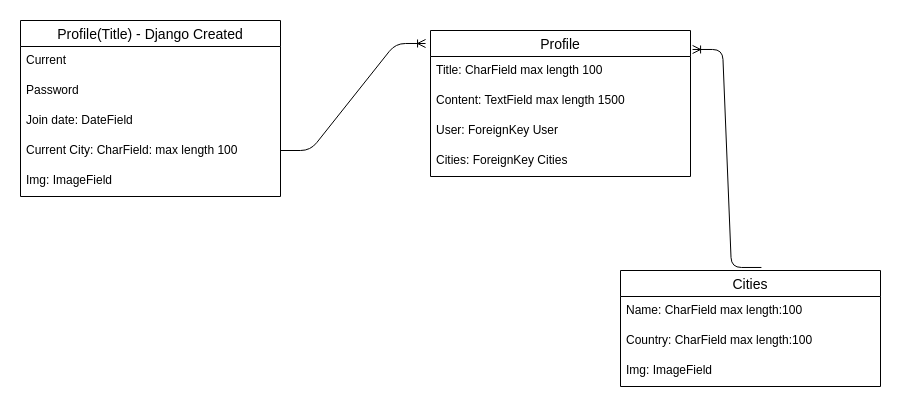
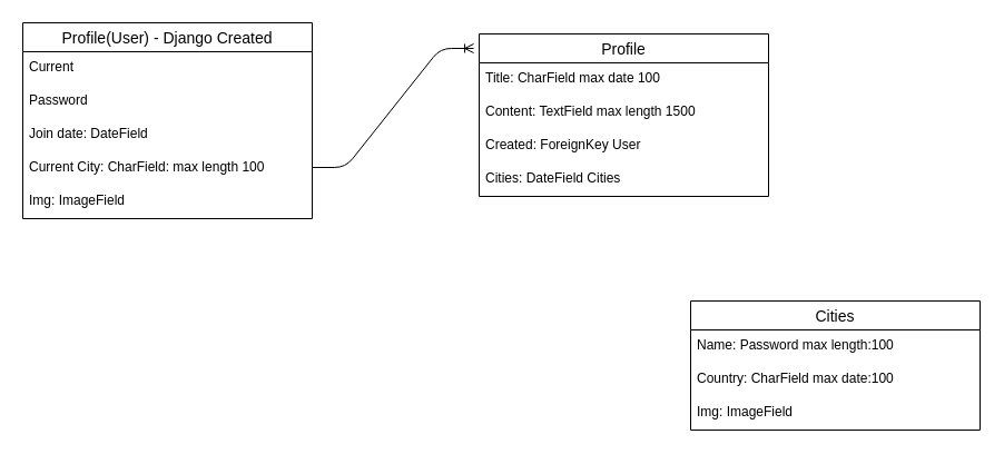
  <mxCell id="0" />
  <mxCell id="1" parent="0" />
- <mxCell id="2" value="Profile(Title) - Django Created" style="swimlane;fontStyle=0;childLayout=stackLayout;horizontal=1;startSize=26;horizontalStack=0;resizeParent=1;resizeParentMax=0;resizeLast=0;collapsible=1;marginBottom=0;align=center;fontSize=14;" vertex="1" parent="1"><mxGeometry x="20" y="20" width="260" height="176" as="geometry" /></mxCell>
+ <mxCell id="2" value="Profile(User) - Django Created" style="swimlane;fontStyle=0;childLayout=stackLayout;horizontal=1;startSize=26;horizontalStack=0;resizeParent=1;resizeParentMax=0;resizeLast=0;collapsible=1;marginBottom=0;align=center;fontSize=14;" vertex="1" parent="1"><mxGeometry x="20" y="20" width="260" height="176" as="geometry" /></mxCell>
  <mxCell id="3" value="Current" style="text;strokeColor=none;fillColor=none;spacingLeft=4;spacingRight=4;overflow=hidden;rotatable=0;points=[[0,0.5],[1,0.5]];portConstraint=eastwest;fontSize=12;" vertex="1" parent="2"><mxGeometry y="26" width="260" height="30" as="geometry" /></mxCell>
  <mxCell id="4" value="Password" style="text;strokeColor=none;fillColor=none;spacingLeft=4;spacingRight=4;overflow=hidden;rotatable=0;points=[[0,0.5],[1,0.5]];portConstraint=eastwest;fontSize=12;" vertex="1" parent="2"><mxGeometry y="56" width="260" height="30" as="geometry" /></mxCell>
  <mxCell id="5" value="Join date: DateField" style="text;strokeColor=none;fillColor=none;spacingLeft=4;spacingRight=4;overflow=hidden;rotatable=0;points=[[0,0.5],[1,0.5]];portConstraint=eastwest;fontSize=12;" vertex="1" parent="2"><mxGeometry y="86" width="260" height="30" as="geometry" /></mxCell>
  <mxCell id="6" value="Current City: CharField: max length 100" style="text;strokeColor=none;fillColor=none;spacingLeft=4;spacingRight=4;overflow=hidden;rotatable=0;points=[[0,0.5],[1,0.5]];portConstraint=eastwest;fontSize=12;" vertex="1" parent="2"><mxGeometry y="116" width="260" height="30" as="geometry" /></mxCell>
  <mxCell id="7" value="Img: ImageField" style="text;strokeColor=none;fillColor=none;spacingLeft=4;spacingRight=4;overflow=hidden;rotatable=0;points=[[0,0.5],[1,0.5]];portConstraint=eastwest;fontSize=12;" vertex="1" parent="2"><mxGeometry y="146" width="260" height="30" as="geometry" /></mxCell>
  <mxCell id="8" value="Cities" style="swimlane;fontStyle=0;childLayout=stackLayout;horizontal=1;startSize=26;horizontalStack=0;resizeParent=1;resizeParentMax=0;resizeLast=0;collapsible=1;marginBottom=0;align=center;fontSize=14;" vertex="1" parent="1"><mxGeometry x="620" y="270" width="260" height="116" as="geometry" /></mxCell>
- <mxCell id="9" value="Name: CharField max length:100" style="text;strokeColor=none;fillColor=none;spacingLeft=4;spacingRight=4;overflow=hidden;rotatable=0;points=[[0,0.5],[1,0.5]];portConstraint=eastwest;fontSize=12;" vertex="1" parent="8"><mxGeometry y="26" width="260" height="30" as="geometry" /></mxCell>
- <mxCell id="10" value="Country: CharField max length:100" style="text;strokeColor=none;fillColor=none;spacingLeft=4;spacingRight=4;overflow=hidden;rotatable=0;points=[[0,0.5],[1,0.5]];portConstraint=eastwest;fontSize=12;" vertex="1" parent="8"><mxGeometry y="56" width="260" height="30" as="geometry" /></mxCell>
+ <mxCell id="9" value="Name: Password max length:100" style="text;strokeColor=none;fillColor=none;spacingLeft=4;spacingRight=4;overflow=hidden;rotatable=0;points=[[0,0.5],[1,0.5]];portConstraint=eastwest;fontSize=12;" vertex="1" parent="8"><mxGeometry y="26" width="260" height="30" as="geometry" /></mxCell>
+ <mxCell id="10" value="Country: CharField max date:100" style="text;strokeColor=none;fillColor=none;spacingLeft=4;spacingRight=4;overflow=hidden;rotatable=0;points=[[0,0.5],[1,0.5]];portConstraint=eastwest;fontSize=12;" vertex="1" parent="8"><mxGeometry y="56" width="260" height="30" as="geometry" /></mxCell>
  <mxCell id="11" value="Img: ImageField " style="text;strokeColor=none;fillColor=none;spacingLeft=4;spacingRight=4;overflow=hidden;rotatable=0;points=[[0,0.5],[1,0.5]];portConstraint=eastwest;fontSize=12;" vertex="1" parent="8"><mxGeometry y="86" width="260" height="30" as="geometry" /></mxCell>
  <mxCell id="12" value="Profile" style="swimlane;fontStyle=0;childLayout=stackLayout;horizontal=1;startSize=26;horizontalStack=0;resizeParent=1;resizeParentMax=0;resizeLast=0;collapsible=1;marginBottom=0;align=center;fontSize=14;" vertex="1" parent="1"><mxGeometry x="430" y="30" width="260" height="146" as="geometry" /></mxCell>
- <mxCell id="13" value="Title: CharField max length 100" style="text;strokeColor=none;fillColor=none;spacingLeft=4;spacingRight=4;overflow=hidden;rotatable=0;points=[[0,0.5],[1,0.5]];portConstraint=eastwest;fontSize=12;" vertex="1" parent="12"><mxGeometry y="26" width="260" height="30" as="geometry" /></mxCell>
+ <mxCell id="13" value="Title: CharField max date 100" style="text;strokeColor=none;fillColor=none;spacingLeft=4;spacingRight=4;overflow=hidden;rotatable=0;points=[[0,0.5],[1,0.5]];portConstraint=eastwest;fontSize=12;" vertex="1" parent="12"><mxGeometry y="26" width="260" height="30" as="geometry" /></mxCell>
  <mxCell id="14" value="Content: TextField max length 1500" style="text;strokeColor=none;fillColor=none;spacingLeft=4;spacingRight=4;overflow=hidden;rotatable=0;points=[[0,0.5],[1,0.5]];portConstraint=eastwest;fontSize=12;" vertex="1" parent="12"><mxGeometry y="56" width="260" height="30" as="geometry" /></mxCell>
- <mxCell id="15" value="User: ForeignKey User" style="text;strokeColor=none;fillColor=none;spacingLeft=4;spacingRight=4;overflow=hidden;rotatable=0;points=[[0,0.5],[1,0.5]];portConstraint=eastwest;fontSize=12;" vertex="1" parent="12"><mxGeometry y="86" width="260" height="30" as="geometry" /></mxCell>
- <mxCell id="16" value="Cities: ForeignKey Cities " style="text;strokeColor=none;fillColor=none;spacingLeft=4;spacingRight=4;overflow=hidden;rotatable=0;points=[[0,0.5],[1,0.5]];portConstraint=eastwest;fontSize=12;" vertex="1" parent="12"><mxGeometry y="116" width="260" height="30" as="geometry" /></mxCell>
+ <mxCell id="15" value="Created: ForeignKey User" style="text;strokeColor=none;fillColor=none;spacingLeft=4;spacingRight=4;overflow=hidden;rotatable=0;points=[[0,0.5],[1,0.5]];portConstraint=eastwest;fontSize=12;" vertex="1" parent="12"><mxGeometry y="86" width="260" height="30" as="geometry" /></mxCell>
+ <mxCell id="16" value="Cities: DateField Cities " style="text;strokeColor=none;fillColor=none;spacingLeft=4;spacingRight=4;overflow=hidden;rotatable=0;points=[[0,0.5],[1,0.5]];portConstraint=eastwest;fontSize=12;" vertex="1" parent="12"><mxGeometry y="116" width="260" height="30" as="geometry" /></mxCell>
  <mxCell id="17" value="" style="edgeStyle=entityRelationEdgeStyle;fontSize=12;html=1;endArrow=ERoneToMany;entryX=-0.019;entryY=0.089;entryDx=0;entryDy=0;entryPerimeter=0;" edge="1" parent="1" target="12"><mxGeometry width="100" height="100" relative="1" as="geometry"><mxPoint x="280" y="150" as="sourcePoint" /><mxPoint x="380" y="50" as="targetPoint" /></mxGeometry></mxCell>
- <mxCell id="18" value="" style="edgeStyle=entityRelationEdgeStyle;fontSize=12;html=1;endArrow=ERoneToMany;exitX=0.542;exitY=-0.026;exitDx=0;exitDy=0;exitPerimeter=0;entryX=1.008;entryY=0.13;entryDx=0;entryDy=0;entryPerimeter=0;" edge="1" parent="1" source="8" target="12"><mxGeometry width="100" height="100" relative="1" as="geometry"><mxPoint x="570" y="330" as="sourcePoint" /><mxPoint x="670" y="230" as="targetPoint" /></mxGeometry></mxCell>
